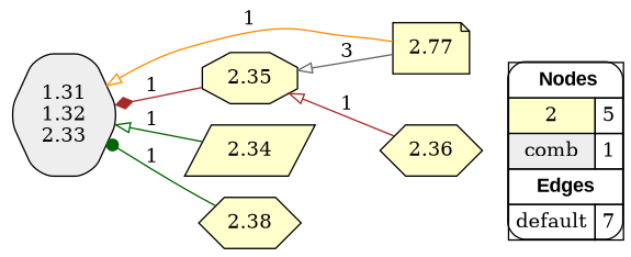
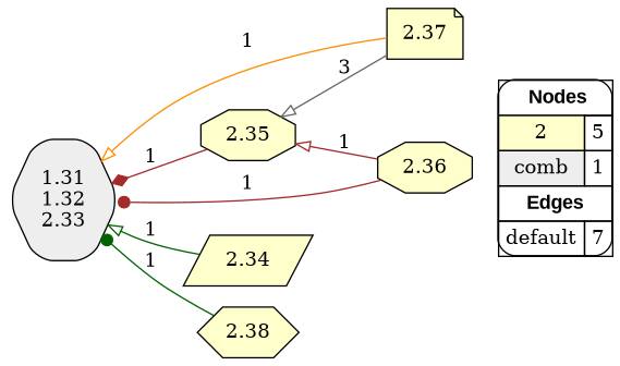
  digraph {
    rankdir=RL
    node [fillcolor="#FFFFCC" shape=hexagon style=filled]
    edge [arrowhead=onormal color=brown constraint=true style=solid]
    n1 [fillcolor=white label=<   <TABLE BORDER="0" CELLBORDER="1" CELLSPACING="0" CELLPADDING="4">  <TR> <TD COLSPAN="2"><font face="Arial Black"> Nodes</font></TD> </TR>  <TR>   <TD bgcolor="#FFFFCC">2</TD>   <TD>5</TD>   </TR>  <TR>   <TD bgcolor="#EEEEEE">comb</TD>   <TD>1</TD>   </TR>  <TR> <TD COLSPAN="2"><font face = "Arial Black"> Edges </font></TD> </TR>  <TR>   <TD><font color ="#000000">default</font></TD>   <TD>7</TD>   </TR>  </TABLE>   > margin=0 shape=box style="filled,rounded"]
    "1.31\n1.32\n2.33" [fillcolor="#EEEEEE" style="filled,rounded"]
    2.35 [shape=octagon]
    2.34 [shape=parallelogram]
-   2.37 [shape=note label=2.77]
-   2.36
+   2.37 [shape=note]
+   2.36 [shape=octagon]
    2.38
    subgraph sub_1 {
      rank=source
      n1
    }
    2.35 -> "1.31\n1.32\n2.33" [arrowhead=diamond label=1]
    2.34 -> "1.31\n1.32\n2.33" [color=darkgreen label=1]
    2.37 -> "1.31\n1.32\n2.33" [color=darkorange label=1]
    2.37 -> 2.35 [color=gray40 label=3]
+   2.36 -> "1.31\n1.32\n2.33" [arrowhead=dot label=1]
    2.36 -> 2.35 [label=1]
    2.38 -> "1.31\n1.32\n2.33" [arrowhead=dot color=darkgreen label=1]
  }
